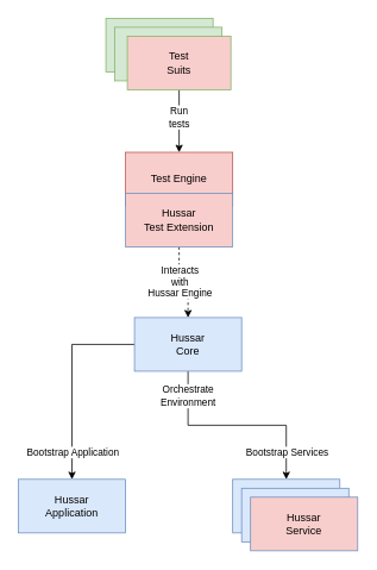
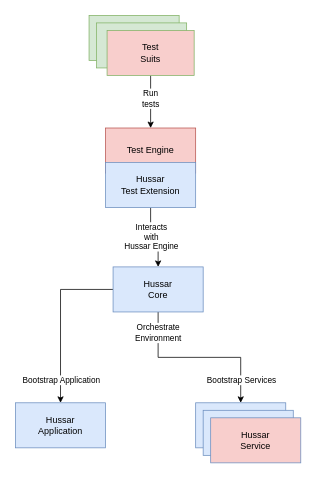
  <mxCell id="0" />
  <mxCell id="1" parent="0" />
  <mxCell id="2" value="Test Engine" style="rounded=0;whiteSpace=wrap;html=1;fillColor=#d5e8d4;strokeColor=#82b366;" parent="1" vertex="1"><mxGeometry x="118" y="20" width="120" height="60" as="geometry" /></mxCell>
  <mxCell id="3" value="Test Engine" style="rounded=0;whiteSpace=wrap;html=1;fillColor=#d5e8d4;strokeColor=#82b366;" parent="1" vertex="1"><mxGeometry x="128" y="30" width="120" height="60" as="geometry" /></mxCell>
  <mxCell id="4" value="Test Engine" style="rounded=0;whiteSpace=wrap;html=1;fillColor=#f8cecc;strokeColor=#b85450;" parent="1" vertex="1"><mxGeometry x="140" y="170" width="120" height="60" as="geometry" /></mxCell>
  <mxCell id="5" style="edgeStyle=orthogonalEdgeStyle;rounded=0;orthogonalLoop=1;jettySize=auto;html=1;entryX=0.5;entryY=0;entryDx=0;entryDy=0;" parent="1" source="7" target="4" edge="1"><mxGeometry relative="1" as="geometry" /></mxCell>
  <mxCell id="6" value="&lt;div&gt;Run&lt;/div&gt;&lt;div&gt;tests&lt;br&gt;&lt;/div&gt;" style="edgeLabel;html=1;align=center;verticalAlign=middle;resizable=0;points=[];" parent="5" vertex="1" connectable="0"><mxGeometry x="-0.343" y="-2" relative="1" as="geometry"><mxPoint x="1" y="7" as="offset" /></mxGeometry></mxCell>
  <mxCell id="7" value="&lt;div&gt;Test&lt;/div&gt;&lt;div&gt;Suits&lt;br&gt;&lt;/div&gt;" style="rounded=0;whiteSpace=wrap;html=1;fillColor=#f8cecc;strokeColor=#82b366;" parent="1" vertex="1"><mxGeometry x="142" y="40" width="116" height="60" as="geometry" /></mxCell>
- <mxCell id="8" style="edgeStyle=orthogonalEdgeStyle;rounded=0;orthogonalLoop=1;jettySize=auto;html=1;dashed=1;" parent="1" source="10" target="16" edge="1"><mxGeometry relative="1" as="geometry" /></mxCell>
+ <mxCell id="8" style="edgeStyle=orthogonalEdgeStyle;rounded=0;orthogonalLoop=1;jettySize=auto;html=1;" parent="1" source="10" target="16" edge="1"><mxGeometry relative="1" as="geometry" /></mxCell>
  <mxCell id="9" value="&lt;div&gt;Interacts&lt;/div&gt;&lt;div&gt;with&lt;/div&gt;&lt;div&gt;Hussar Engine&lt;br&gt;&lt;/div&gt;" style="edgeLabel;html=1;align=center;verticalAlign=middle;resizable=0;points=[];" parent="8" vertex="1" connectable="0"><mxGeometry x="-0.162" relative="1" as="geometry"><mxPoint y="1" as="offset" /></mxGeometry></mxCell>
- <mxCell id="10" value="&lt;div&gt;Hussar&lt;/div&gt;&lt;div&gt;Test Extension&lt;br&gt;&lt;/div&gt;" style="rounded=0;whiteSpace=wrap;html=1;fillColor=#f8cecc;strokeColor=#6c8ebf;" parent="1" vertex="1"><mxGeometry x="140" y="216" width="120" height="60" as="geometry" /></mxCell>
+ <mxCell id="10" value="&lt;div&gt;Hussar&lt;/div&gt;&lt;div&gt;Test Extension&lt;br&gt;&lt;/div&gt;" style="rounded=0;whiteSpace=wrap;html=1;fillColor=#dae8fc;strokeColor=#6c8ebf;" parent="1" vertex="1"><mxGeometry x="140" y="216" width="120" height="60" as="geometry" /></mxCell>
  <mxCell id="11" style="edgeStyle=orthogonalEdgeStyle;rounded=0;orthogonalLoop=1;jettySize=auto;html=1;entryX=0.5;entryY=0;entryDx=0;entryDy=0;" parent="1" source="16" target="17" edge="1"><mxGeometry relative="1" as="geometry" /></mxCell>
  <mxCell id="12" value="Bootstrap Application" style="edgeLabel;html=1;align=center;verticalAlign=middle;resizable=0;points=[];" vertex="1" connectable="0" parent="11"><mxGeometry x="0.715" relative="1" as="geometry"><mxPoint as="offset" /></mxGeometry></mxCell>
  <mxCell id="13" style="edgeStyle=orthogonalEdgeStyle;rounded=0;orthogonalLoop=1;jettySize=auto;html=1;" parent="1" source="16" target="18" edge="1"><mxGeometry relative="1" as="geometry" /></mxCell>
  <mxCell id="14" value="&lt;div&gt;Orchestrate&lt;/div&gt;&lt;div&gt;Environment&lt;br&gt;&lt;/div&gt;" style="edgeLabel;html=1;align=center;verticalAlign=middle;resizable=0;points=[];" parent="13" vertex="1" connectable="0"><mxGeometry x="-0.81" y="-1" relative="1" as="geometry"><mxPoint y="5" as="offset" /></mxGeometry></mxCell>
  <mxCell id="15" value="Bootstrap Services" style="edgeLabel;html=1;align=center;verticalAlign=middle;resizable=0;points=[];" vertex="1" connectable="0" parent="13"><mxGeometry x="0.732" relative="1" as="geometry"><mxPoint as="offset" /></mxGeometry></mxCell>
  <mxCell id="16" value="&lt;div&gt;Hussar&lt;/div&gt;&lt;div&gt;Core&lt;br&gt;&lt;/div&gt;" style="rounded=0;whiteSpace=wrap;html=1;fillColor=#dae8fc;strokeColor=#6c8ebf;" parent="1" vertex="1"><mxGeometry x="150" y="355" width="120" height="60" as="geometry" /></mxCell>
  <mxCell id="17" value="&lt;div&gt;Hussar&lt;/div&gt;&lt;div&gt;Application&lt;br&gt;&lt;/div&gt;" style="rounded=0;whiteSpace=wrap;html=1;fillColor=#dae8fc;strokeColor=#6c8ebf;" parent="1" vertex="1"><mxGeometry x="20" y="536" width="120" height="60" as="geometry" /></mxCell>
  <mxCell id="18" value="&lt;div&gt;Hussar&lt;/div&gt;&lt;div&gt;Application&lt;br&gt;&lt;/div&gt;" style="rounded=0;whiteSpace=wrap;html=1;fillColor=#dae8fc;strokeColor=#6c8ebf;" parent="1" vertex="1"><mxGeometry x="260" y="536" width="120" height="60" as="geometry" /></mxCell>
  <mxCell id="19" value="&lt;div&gt;Hussar&lt;/div&gt;&lt;div&gt;Application&lt;br&gt;&lt;/div&gt;" style="rounded=0;whiteSpace=wrap;html=1;fillColor=#dae8fc;strokeColor=#6c8ebf;" parent="1" vertex="1"><mxGeometry x="270" y="546" width="120" height="60" as="geometry" /></mxCell>
  <mxCell id="20" value="&lt;div&gt;Hussar&lt;/div&gt;&lt;div&gt;Service&lt;br&gt;&lt;/div&gt;" style="rounded=0;whiteSpace=wrap;html=1;fillColor=#f8cecc;strokeColor=#6c8ebf;" parent="1" vertex="1"><mxGeometry x="280" y="556" width="120" height="60" as="geometry" /></mxCell>
